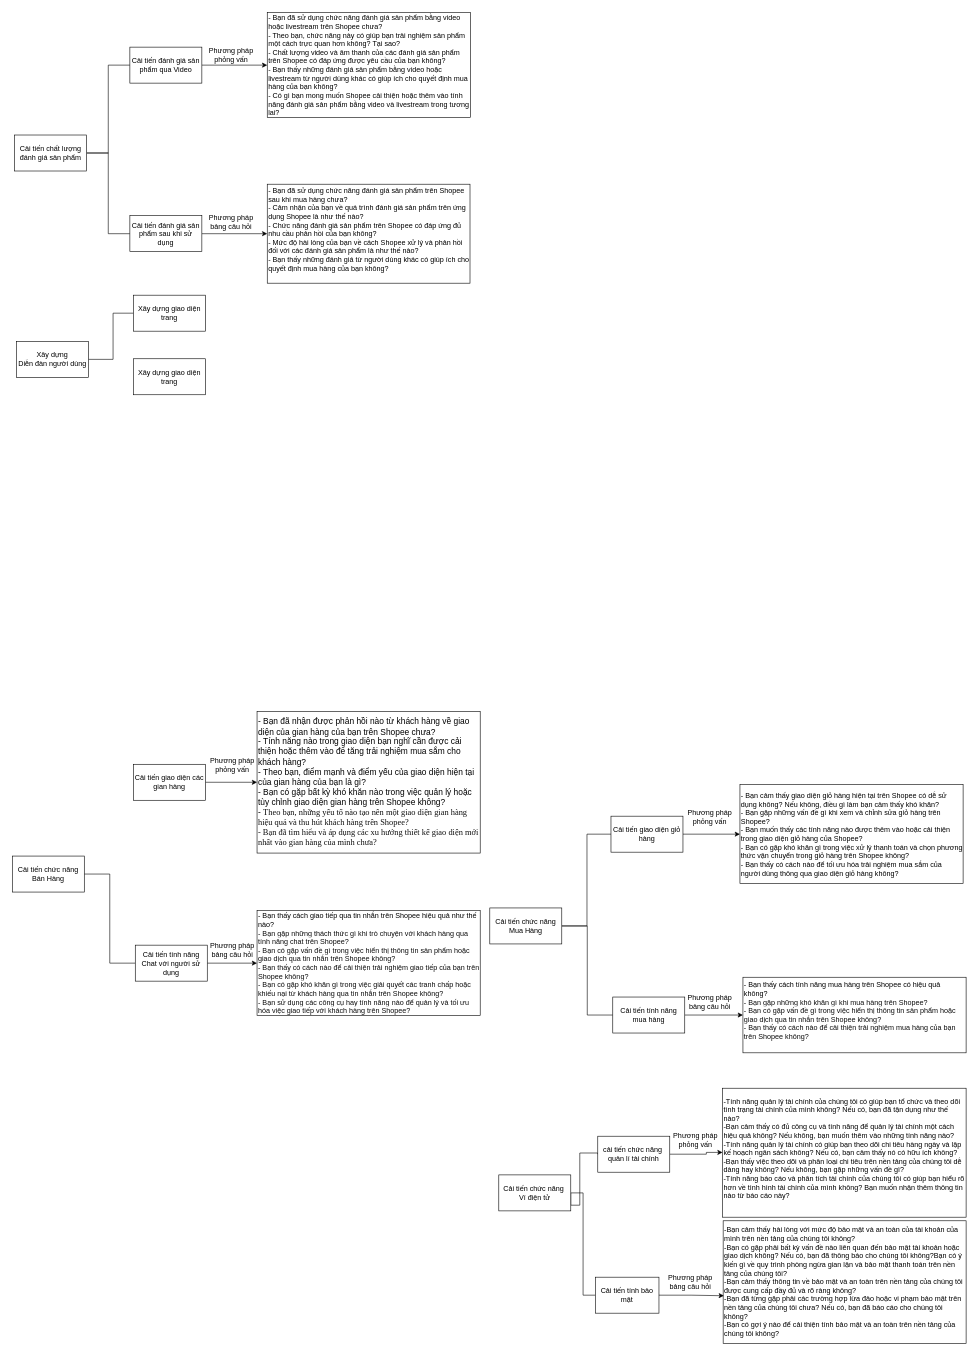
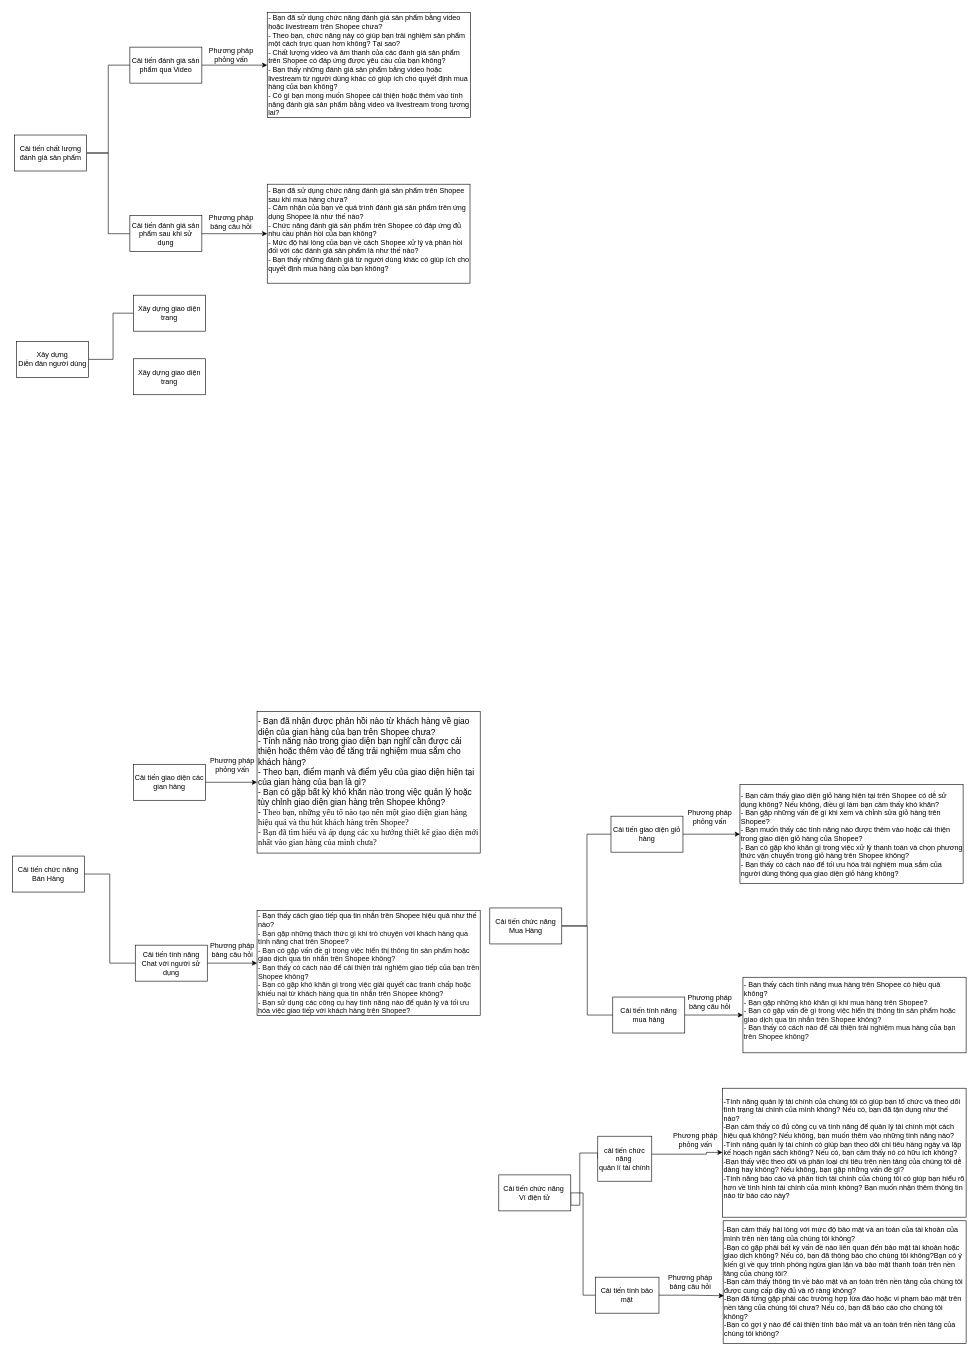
  <mxCell id="0" />
  <mxCell id="1" parent="0" />
  <mxCell id="2" style="edgeStyle=orthogonalEdgeStyle;rounded=0;orthogonalLoop=1;jettySize=auto;html=1;exitX=1;exitY=0.5;exitDx=0;exitDy=0;entryX=0;entryY=0.5;entryDx=0;entryDy=0;endArrow=none;endFill=0;" edge="1" parent="1" source="4" target="8"><mxGeometry relative="1" as="geometry" /></mxCell>
  <mxCell id="3" style="edgeStyle=orthogonalEdgeStyle;rounded=0;orthogonalLoop=1;jettySize=auto;html=1;exitX=1;exitY=0.5;exitDx=0;exitDy=0;entryX=0;entryY=0.5;entryDx=0;entryDy=0;endArrow=none;endFill=0;" edge="1" parent="1" source="4" target="6"><mxGeometry relative="1" as="geometry" /></mxCell>
  <mxCell id="4" value="Cải tiến chất lượng đánh giá sản phẩm" style="rounded=0;whiteSpace=wrap;html=1;" vertex="1" parent="1"><mxGeometry x="24" y="224" width="120" height="60" as="geometry" /></mxCell>
  <mxCell id="5" style="edgeStyle=orthogonalEdgeStyle;rounded=0;orthogonalLoop=1;jettySize=auto;html=1;exitX=1;exitY=0.5;exitDx=0;exitDy=0;entryX=0;entryY=0.5;entryDx=0;entryDy=0;" edge="1" parent="1" source="6" target="9"><mxGeometry relative="1" as="geometry" /></mxCell>
  <mxCell id="6" value="Cải tiến đánh giá sản phẩm qua Video" style="rounded=0;whiteSpace=wrap;html=1;" vertex="1" parent="1"><mxGeometry x="216" y="77.5" width="120" height="60" as="geometry" /></mxCell>
  <mxCell id="7" style="edgeStyle=orthogonalEdgeStyle;rounded=0;orthogonalLoop=1;jettySize=auto;html=1;exitX=1;exitY=0.5;exitDx=0;exitDy=0;entryX=0;entryY=0.5;entryDx=0;entryDy=0;" edge="1" parent="1" source="8" target="11"><mxGeometry relative="1" as="geometry" /></mxCell>
  <mxCell id="8" value="Cải tiến đánh giá sản phẩm sau khi sử dụng" style="rounded=0;whiteSpace=wrap;html=1;" vertex="1" parent="1"><mxGeometry x="216" y="358.5" width="120" height="60" as="geometry" /></mxCell>
  <mxCell id="9" value="&lt;div&gt;- Bạn đã sử dụng chức năng đánh giá sản phẩm bằng video hoặc livestream trên Shopee chưa?&lt;/div&gt;&lt;div&gt;- Theo bạn, chức năng này có giúp bạn trải nghiệm sản phẩm một cách trực quan hơn không? Tại sao?&lt;/div&gt;&lt;div&gt;- Chất lượng video và âm thanh của các đánh giá sản phẩm trên Shopee có đáp ứng được yêu cầu của bạn không?&lt;/div&gt;&lt;div&gt;- Bạn thấy những đánh giá sản phẩm bằng video hoặc livestream từ người dùng khác có giúp ích cho quyết định mua hàng của bạn không?&lt;/div&gt;&lt;div&gt;- Có gì bạn mong muốn Shopee cải thiện hoặc thêm vào tính năng đánh giá sản phẩm bằng video và livestream trong tương lai?&lt;/div&gt;" style="rounded=0;whiteSpace=wrap;html=1;align=left;" vertex="1" parent="1"><mxGeometry x="445" y="20" width="339" height="175" as="geometry" /></mxCell>
  <mxCell id="10" value="Phương pháp &lt;br&gt;phỏng vấn" style="text;html=1;strokeColor=none;fillColor=none;align=center;verticalAlign=middle;whiteSpace=wrap;rounded=0;" vertex="1" parent="1"><mxGeometry x="342" y="75" width="86" height="30" as="geometry" /></mxCell>
  <mxCell id="11" value="&lt;div&gt;- Bạn đã sử dụng chức năng đánh giá sản phẩm trên Shopee sau khi mua hàng chưa?&lt;/div&gt;&lt;div&gt;- Cảm nhận của bạn về quá trình đánh giá sản phẩm trên ứng dụng Shopee là như thế nào?&lt;/div&gt;&lt;div&gt;- Chức năng đánh giá sản phẩm trên Shopee có đáp ứng đủ nhu cầu phản hồi của bạn không?&lt;/div&gt;&lt;div&gt;- Mức độ hài lòng của bạn về cách Shopee xử lý và phản hồi đối với các đánh giá sản phẩm là như thế nào?&lt;/div&gt;&lt;div&gt;- Bạn thấy những đánh giá từ người dùng khác có giúp ích cho quyết định mua hàng của bạn không?&lt;/div&gt;&lt;div&gt;&lt;br&gt;&lt;/div&gt;" style="rounded=0;whiteSpace=wrap;html=1;align=left;" vertex="1" parent="1"><mxGeometry x="445" y="306" width="338" height="165" as="geometry" /></mxCell>
  <mxCell id="12" value="Phương pháp bảng câu hỏi" style="text;html=1;strokeColor=none;fillColor=none;align=center;verticalAlign=middle;whiteSpace=wrap;rounded=0;" vertex="1" parent="1"><mxGeometry x="342" y="354" width="86" height="30" as="geometry" /></mxCell>
  <mxCell id="13" style="edgeStyle=orthogonalEdgeStyle;rounded=0;orthogonalLoop=1;jettySize=auto;html=1;exitX=1;exitY=0.5;exitDx=0;exitDy=0;endArrow=none;endFill=0;" edge="1" parent="1" source="14" target="15"><mxGeometry relative="1" as="geometry"><mxPoint x="193.429" y="523.571" as="targetPoint" /><Array as="points"><mxPoint x="188" y="598" /><mxPoint x="188" y="521" /></Array></mxGeometry></mxCell>
  <mxCell id="14" value="Xây dựng &lt;br&gt;Diễn đàn người dùng" style="rounded=0;whiteSpace=wrap;html=1;" vertex="1" parent="1"><mxGeometry x="27" y="568" width="120" height="60" as="geometry" /></mxCell>
  <mxCell id="15" value="Xây dựng giao diện trang" style="rounded=0;whiteSpace=wrap;html=1;" vertex="1" parent="1"><mxGeometry x="221.999" y="491.001" width="120" height="60" as="geometry" /></mxCell>
  <mxCell id="16" value="Xây dựng giao diện trang" style="rounded=0;whiteSpace=wrap;html=1;" vertex="1" parent="1"><mxGeometry x="221.999" y="597.001" width="120" height="60" as="geometry" /></mxCell>
  <mxCell id="17" style="edgeStyle=orthogonalEdgeStyle;rounded=0;orthogonalLoop=1;jettySize=auto;html=1;exitX=1;exitY=0.5;exitDx=0;exitDy=0;entryX=0;entryY=0.5;entryDx=0;entryDy=0;endArrow=none;endFill=0;" edge="1" parent="1" source="18" target="22"><mxGeometry relative="1" as="geometry" /></mxCell>
  <mxCell id="18" value="Cải tiến chức năng Bán Hàng" style="rounded=0;whiteSpace=wrap;html=1;" vertex="1" parent="1"><mxGeometry x="20" y="1426" width="120" height="60" as="geometry" /></mxCell>
  <mxCell id="19" value="" style="edgeStyle=orthogonalEdgeStyle;rounded=0;orthogonalLoop=1;jettySize=auto;html=1;" edge="1" parent="1" source="20" target="23"><mxGeometry relative="1" as="geometry" /></mxCell>
  <mxCell id="20" value="Cải tiến giao diện các gian hàng" style="rounded=0;whiteSpace=wrap;html=1;" vertex="1" parent="1"><mxGeometry x="221.999" y="1273.001" width="120" height="60" as="geometry" /></mxCell>
  <mxCell id="21" style="edgeStyle=orthogonalEdgeStyle;rounded=0;orthogonalLoop=1;jettySize=auto;html=1;exitX=1;exitY=0.5;exitDx=0;exitDy=0;entryX=0;entryY=0.5;entryDx=0;entryDy=0;" edge="1" parent="1" source="22" target="24"><mxGeometry relative="1" as="geometry" /></mxCell>
  <mxCell id="22" value="Cải tiến tính năng Chat với người sử dụng" style="rounded=0;whiteSpace=wrap;html=1;" vertex="1" parent="1"><mxGeometry x="224.999" y="1574.501" width="120" height="60" as="geometry" /></mxCell>
  <mxCell id="23" value="&lt;font style=&quot;font-size: 14px;&quot; face=&quot;Helvetica&quot;&gt;-&amp;nbsp;Bạn đã nhận được phản hồi nào từ khách hàng về giao diện của gian hàng của bạn trên Shopee chưa?&lt;br&gt;-&amp;nbsp;Tính năng nào trong giao diện bạn nghĩ cần được cải thiện hoặc thêm vào để tăng trải nghiệm mua sắm cho khách hàng?&lt;br&gt;-&amp;nbsp;Theo bạn, điểm mạnh và điểm yếu của giao diện hiện tại của gian hàng của bạn là gì?&lt;br&gt;-&amp;nbsp;Bạn có gặp bất kỳ khó khăn nào trong việc quản lý hoặc tùy chỉnh giao diện gian hàng trên Shopee không?&lt;br&gt;-&amp;nbsp;&lt;/font&gt;&lt;span style=&quot;font-size: 14px; font-family: ahrWXn85Rlz0F-WvfhpV; background-color: rgb(255, 255, 255); color: rgb(13, 13, 13);&quot;&gt;Theo bạn, những yếu tố nào tạo nên một giao diện gian hàng hiệu quả và thu hút khách hàng trên Shopee?&lt;br&gt;&lt;/span&gt;&lt;span style=&quot;font-size: 14px; font-family: ahrWXn85Rlz0F-WvfhpV; background-color: rgb(255, 255, 255); color: rgb(13, 13, 13);&quot;&gt;- Bạn đã tìm hiểu và áp dụng các xu hướng thiết kế giao diện mới nhất vào gian hàng của mình chưa?&lt;/span&gt;&lt;span style=&quot;font-size: 14px; font-family: ahrWXn85Rlz0F-WvfhpV; background-color: rgb(255, 255, 255); color: rgb(13, 13, 13);&quot;&gt;&lt;br&gt;&lt;/span&gt;" style="rounded=0;whiteSpace=wrap;html=1;align=left;" vertex="1" parent="1"><mxGeometry x="428" y="1185" width="372" height="236" as="geometry" /></mxCell>
  <mxCell id="24" value="&lt;font style=&quot;font-size: 12px;&quot;&gt;-&amp;nbsp;&lt;/font&gt;Bạn thấy cách giao tiếp qua tin nhắn trên Shopee hiệu quả như thế nào?&lt;br&gt;&lt;span style=&quot;background-color: rgb(255, 255, 255); color: rgb(13, 13, 13);&quot;&gt;- Bạn gặp những thách thức gì khi trò chuyện với khách hàng qua tính năng chat trên Shopee?&lt;br&gt;&lt;/span&gt;&lt;span style=&quot;background-color: rgb(255, 255, 255); color: rgb(13, 13, 13);&quot;&gt;- Bạn có gặp vấn đề gì trong việc hiển thị thông tin sản phẩm hoặc giao dịch qua tin nhắn trên Shopee không?&lt;br&gt;&lt;/span&gt;&lt;span style=&quot;background-color: rgb(255, 255, 255); color: rgb(13, 13, 13);&quot;&gt;- Bạn thấy có cách nào để cải thiện trải nghiệm giao tiếp của bạn trên Shopee không?&lt;br&gt;&lt;/span&gt;&lt;span style=&quot;background-color: rgb(255, 255, 255); color: rgb(13, 13, 13);&quot;&gt;- Bạn có gặp khó khăn gì trong việc giải quyết các tranh chấp hoặc khiếu nại từ khách hàng qua tin nhắn trên Shopee không?&lt;br&gt;&lt;/span&gt;&lt;span style=&quot;background-color: rgb(255, 255, 255); color: rgb(13, 13, 13);&quot;&gt;- Bạn sử dụng các công cụ hay tính năng nào để quản lý và tối ưu hóa việc giao tiếp với khách hàng trên Shopee?&lt;/span&gt;&lt;span style=&quot;background-color: rgb(255, 255, 255); color: rgb(13, 13, 13);&quot;&gt;&lt;br&gt;&lt;/span&gt;" style="rounded=0;whiteSpace=wrap;html=1;align=left;fontFamily=Helvetica;fontSize=12;" vertex="1" parent="1"><mxGeometry x="428" y="1517" width="372" height="175" as="geometry" /></mxCell>
  <mxCell id="25" value="Phương pháp&lt;br&gt;phỏng vấn" style="text;html=1;strokeColor=none;fillColor=none;align=center;verticalAlign=middle;whiteSpace=wrap;rounded=0;" vertex="1" parent="1"><mxGeometry x="349" y="1259" width="76" height="30" as="geometry" /></mxCell>
  <mxCell id="26" value="Phương pháp&lt;br&gt;bảng câu hỏi" style="text;html=1;strokeColor=none;fillColor=none;align=center;verticalAlign=middle;whiteSpace=wrap;rounded=0;" vertex="1" parent="1"><mxGeometry x="349" y="1568" width="76" height="30" as="geometry" /></mxCell>
  <mxCell id="27" style="edgeStyle=orthogonalEdgeStyle;rounded=0;orthogonalLoop=1;jettySize=auto;html=1;exitX=1;exitY=0.5;exitDx=0;exitDy=0;endArrow=none;endFill=0;entryX=0;entryY=0.5;entryDx=0;entryDy=0;" edge="1" parent="1" source="29" target="31"><mxGeometry relative="1" as="geometry"><mxPoint x="983.429" y="1349.071" as="targetPoint" /><Array as="points"><mxPoint x="978" y="1542.5" /><mxPoint x="978" y="1389.5" /></Array></mxGeometry></mxCell>
  <mxCell id="28" style="edgeStyle=orthogonalEdgeStyle;rounded=0;orthogonalLoop=1;jettySize=auto;html=1;exitX=1;exitY=0.5;exitDx=0;exitDy=0;entryX=0;entryY=0.5;entryDx=0;entryDy=0;endArrow=none;endFill=0;" edge="1" parent="1" source="29" target="33"><mxGeometry relative="1" as="geometry" /></mxCell>
  <mxCell id="29" value="Cải tiến chức năng Mua Hàng" style="rounded=0;whiteSpace=wrap;html=1;" vertex="1" parent="1"><mxGeometry x="816" y="1512.5" width="120" height="60" as="geometry" /></mxCell>
  <mxCell id="30" value="" style="edgeStyle=orthogonalEdgeStyle;rounded=0;orthogonalLoop=1;jettySize=auto;html=1;" edge="1" parent="1" source="31" target="34"><mxGeometry relative="1" as="geometry" /></mxCell>
  <mxCell id="31" value="Cải tiến giao diện giỏ hàng" style="rounded=0;whiteSpace=wrap;html=1;" vertex="1" parent="1"><mxGeometry x="1017.999" y="1359.501" width="120" height="60" as="geometry" /></mxCell>
  <mxCell id="32" style="edgeStyle=orthogonalEdgeStyle;rounded=0;orthogonalLoop=1;jettySize=auto;html=1;exitX=1;exitY=0.5;exitDx=0;exitDy=0;entryX=0;entryY=0.5;entryDx=0;entryDy=0;" edge="1" parent="1" source="33" target="35"><mxGeometry relative="1" as="geometry" /></mxCell>
  <mxCell id="33" value="Cải tiến tính năng mua hàng" style="rounded=0;whiteSpace=wrap;html=1;" vertex="1" parent="1"><mxGeometry x="1020.999" y="1661.001" width="120" height="60" as="geometry" /></mxCell>
  <mxCell id="34" value="- Bạn cảm thấy giao diện giỏ hàng hiện tại trên Shopee có dễ sử dụng không? Nếu không, điều gì làm bạn cảm thấy khó khăn?&lt;br&gt;- Bạn gặp những vấn đề gì khi xem và chỉnh sửa giỏ hàng trên Shopee?&lt;br&gt;- Bạn muốn thấy các tính năng nào được thêm vào hoặc cải thiện trong giao diện giỏ hàng của Shopee?&lt;br&gt;- Bạn có gặp khó khăn gì trong việc xử lý thanh toán và chọn phương thức vận chuyển trong giỏ hàng trên Shopee không?&lt;br&gt;- Bạn thấy có cách nào để tối ưu hóa trải nghiệm mua sắm của người dùng thông qua giao diện giỏ hàng không?" style="rounded=0;whiteSpace=wrap;html=1;align=left;" vertex="1" parent="1"><mxGeometry x="1233" y="1307" width="372" height="165" as="geometry" /></mxCell>
  <mxCell id="35" value="&lt;font style=&quot;font-size: 12px;&quot;&gt;-&amp;nbsp;&lt;/font&gt;Bạn thấy cách tính năng mua hàng trên Shopee có hiệu quả không?&lt;br&gt;&lt;span style=&quot;background-color: rgb(255, 255, 255); color: rgb(13, 13, 13);&quot;&gt;- Bạn gặp những khó khăn gì khi mua hàng trên Shopee?&lt;br&gt;&lt;/span&gt;&lt;span style=&quot;background-color: rgb(255, 255, 255); color: rgb(13, 13, 13);&quot;&gt;- Bạn có gặp vấn đề gì trong việc hiển thị thông tin sản phẩm hoặc giao dịch qua tin nhắn trên Shopee không?&lt;br&gt;&lt;/span&gt;&lt;span style=&quot;background-color: rgb(255, 255, 255); color: rgb(13, 13, 13);&quot;&gt;- Bạn thấy có cách nào để cải thiện trải nghiệm mua hàng của bạn trên Shopee không?&lt;br&gt;&lt;/span&gt;&lt;span style=&quot;background-color: rgb(255, 255, 255); color: rgb(13, 13, 13);&quot;&gt;&lt;br&gt;&lt;/span&gt;" style="rounded=0;whiteSpace=wrap;html=1;align=left;fontFamily=Helvetica;fontSize=12;" vertex="1" parent="1"><mxGeometry x="1238" y="1628" width="372" height="126" as="geometry" /></mxCell>
  <mxCell id="36" value="Phương pháp&lt;br&gt;phỏng vấn" style="text;html=1;strokeColor=none;fillColor=none;align=center;verticalAlign=middle;whiteSpace=wrap;rounded=0;" vertex="1" parent="1"><mxGeometry x="1145" y="1345.5" width="76" height="30" as="geometry" /></mxCell>
  <mxCell id="37" value="Phương pháp&lt;br&gt;bảng câu hỏi" style="text;html=1;strokeColor=none;fillColor=none;align=center;verticalAlign=middle;whiteSpace=wrap;rounded=0;" vertex="1" parent="1"><mxGeometry x="1145" y="1654.5" width="76" height="30" as="geometry" /></mxCell>
  <mxCell id="38" style="edgeStyle=orthogonalEdgeStyle;rounded=0;orthogonalLoop=1;jettySize=auto;html=1;exitX=1;exitY=0.5;exitDx=0;exitDy=0;endArrow=none;endFill=0;entryX=0;entryY=0.5;entryDx=0;entryDy=0;" edge="1" parent="1" source="40" target="42"><mxGeometry relative="1" as="geometry"><mxPoint x="988.429" y="1814.071" as="targetPoint" /><Array as="points"><mxPoint x="966" y="2008" /><mxPoint x="966" y="1921" /><mxPoint x="996" y="1921" /></Array></mxGeometry></mxCell>
  <mxCell id="39" style="edgeStyle=orthogonalEdgeStyle;rounded=0;orthogonalLoop=1;jettySize=auto;html=1;exitX=1;exitY=0.5;exitDx=0;exitDy=0;entryX=0;entryY=0.5;entryDx=0;entryDy=0;endArrow=none;endFill=0;" edge="1" parent="1" source="40" target="43"><mxGeometry relative="1" as="geometry" /></mxCell>
  <mxCell id="40" value="Cải tiến chức năng&amp;nbsp;&lt;br&gt;Ví điện tử" style="rounded=0;whiteSpace=wrap;html=1;" vertex="1" parent="1"><mxGeometry x="831" y="1957.5" width="120" height="60" as="geometry" /></mxCell>
  <mxCell id="41" value="" style="edgeStyle=orthogonalEdgeStyle;rounded=0;orthogonalLoop=1;jettySize=auto;html=1;" edge="1" parent="1" source="42" target="44"><mxGeometry relative="1" as="geometry"><Array as="points"><mxPoint x="1177" y="1923" /><mxPoint x="1177" y="1920" /></Array></mxGeometry></mxCell>
- <mxCell id="42" value="cải tiến chức năng&amp;nbsp;&lt;br&gt;quản lí tài chính" style="rounded=0;whiteSpace=wrap;html=1;" vertex="1" parent="1"><mxGeometry x="995.999" y="1893.001" width="120" height="60" as="geometry" /></mxCell>
+ <mxCell id="42" value="cải tiến chức năng&amp;nbsp;&lt;br&gt;quản lí tài chính" style="rounded=0;whiteSpace=wrap;html=1;" vertex="1" parent="1"><mxGeometry x="995.999" y="1893.001" width="90" height="75" as="geometry" /></mxCell>
  <mxCell id="43" value="Cải tiến tính bảo mật" style="rounded=0;whiteSpace=wrap;html=1;" vertex="1" parent="1"><mxGeometry x="992" y="2128" width="106" height="60" as="geometry" /></mxCell>
  <mxCell id="44" value="&lt;div&gt;-Tính năng quản lý tài chính của chúng tôi có giúp bạn tổ chức và theo dõi tình trạng tài chính của mình không? Nếu có, bạn đã tận dụng như thế nào?&lt;/div&gt;&lt;div&gt;&lt;span style=&quot;background-color: initial;&quot;&gt;-Bạn cảm thấy có đủ công cụ và tính năng để quản lý tài chính một cách hiệu quả không? Nếu không, bạn muốn thêm vào những tính năng nào?&lt;/span&gt;&lt;br&gt;&lt;/div&gt;&lt;div&gt;&lt;span style=&quot;background-color: initial;&quot;&gt;-Tính năng quản lý tài chính có giúp bạn theo dõi chi tiêu hàng ngày và lập kế hoạch ngân sách không? Nếu có, bạn cảm thấy nó có hữu ích không?&lt;/span&gt;&lt;br&gt;&lt;/div&gt;&lt;div&gt;&lt;span style=&quot;background-color: initial;&quot;&gt;-Bạn thấy việc theo dõi và phân loại chi tiêu trên nền tảng của chúng tôi dễ dàng hay không? Nếu không, bạn gặp những vấn đề gì?&lt;/span&gt;&lt;br&gt;&lt;/div&gt;&lt;div&gt;&lt;span style=&quot;background-color: initial;&quot;&gt;-Tính năng báo cáo và phân tích tài chính của chúng tôi có giúp bạn hiểu rõ hơn về tình hình tài chính của mình không? Bạn muốn nhận thêm thông tin nào từ báo cáo này?&lt;/span&gt;&lt;br&gt;&lt;/div&gt;&lt;div&gt;&lt;br&gt;&lt;/div&gt;" style="rounded=0;whiteSpace=wrap;html=1;align=left;" vertex="1" parent="1"><mxGeometry x="1204" y="1813" width="406" height="215" as="geometry" /></mxCell>
  <mxCell id="45" value="&lt;div style=&quot;&quot;&gt;-Bạn cảm thấy hài lòng với mức độ bảo mật và an toàn của tài khoản của mình trên nền tảng của chúng tôi không?&lt;/div&gt;&lt;div style=&quot;&quot;&gt;&lt;span style=&quot;background-color: initial;&quot;&gt;-Bạn có gặp phải bất kỳ vấn đề nào liên quan đến bảo mật tài khoản hoặc giao dịch không? Nếu có, bạn đã thông báo cho chúng tôi không?Bạn có ý kiến gì về quy trình phòng ngừa gian lận và bảo mật thanh toán trên nền tảng của chúng tôi?&lt;/span&gt;&lt;br&gt;&lt;/div&gt;&lt;div style=&quot;&quot;&gt;&lt;span style=&quot;background-color: initial;&quot;&gt;-Bạn cảm thấy thông tin về bảo mật và an toàn trên nền tảng của chúng tôi được cung cấp đầy đủ và rõ ràng không?&lt;/span&gt;&lt;br&gt;&lt;/div&gt;&lt;div style=&quot;&quot;&gt;&lt;span style=&quot;background-color: initial;&quot;&gt;-Bạn đã từng gặp phải các trường hợp lừa đảo hoặc vi phạm bảo mật trên nền tảng của chúng tôi chưa? Nếu có, bạn đã báo cáo cho chúng tôi không?&lt;/span&gt;&lt;br&gt;&lt;/div&gt;&lt;div style=&quot;&quot;&gt;&lt;span style=&quot;background-color: initial;&quot;&gt;-Bạn có gợi ý nào để cải thiện tính bảo mật và an toàn trên nền tảng của chúng tôi không?&lt;/span&gt;&lt;br&gt;&lt;/div&gt;" style="rounded=0;whiteSpace=wrap;html=1;align=left;fontFamily=Helvetica;fontSize=12;" vertex="1" parent="1"><mxGeometry x="1205" y="2034" width="405" height="204.5" as="geometry" /></mxCell>
  <mxCell id="46" value="Phương pháp&lt;br&gt;phỏng vấn" style="text;html=1;strokeColor=none;fillColor=none;align=center;verticalAlign=middle;whiteSpace=wrap;rounded=0;" vertex="1" parent="1"><mxGeometry x="1121" y="1885" width="76" height="30" as="geometry" /></mxCell>
  <mxCell id="47" value="Phương pháp&lt;br&gt;bảng câu hỏi" style="text;html=1;strokeColor=none;fillColor=none;align=center;verticalAlign=middle;whiteSpace=wrap;rounded=0;" vertex="1" parent="1"><mxGeometry x="1104" y="2121.25" width="93" height="30" as="geometry" /></mxCell>
  <mxCell id="48" style="edgeStyle=orthogonalEdgeStyle;rounded=0;orthogonalLoop=1;jettySize=auto;html=1;exitX=1;exitY=0.5;exitDx=0;exitDy=0;entryX=0.003;entryY=0.611;entryDx=0;entryDy=0;entryPerimeter=0;" edge="1" parent="1" source="43" target="45"><mxGeometry relative="1" as="geometry" /></mxCell>
